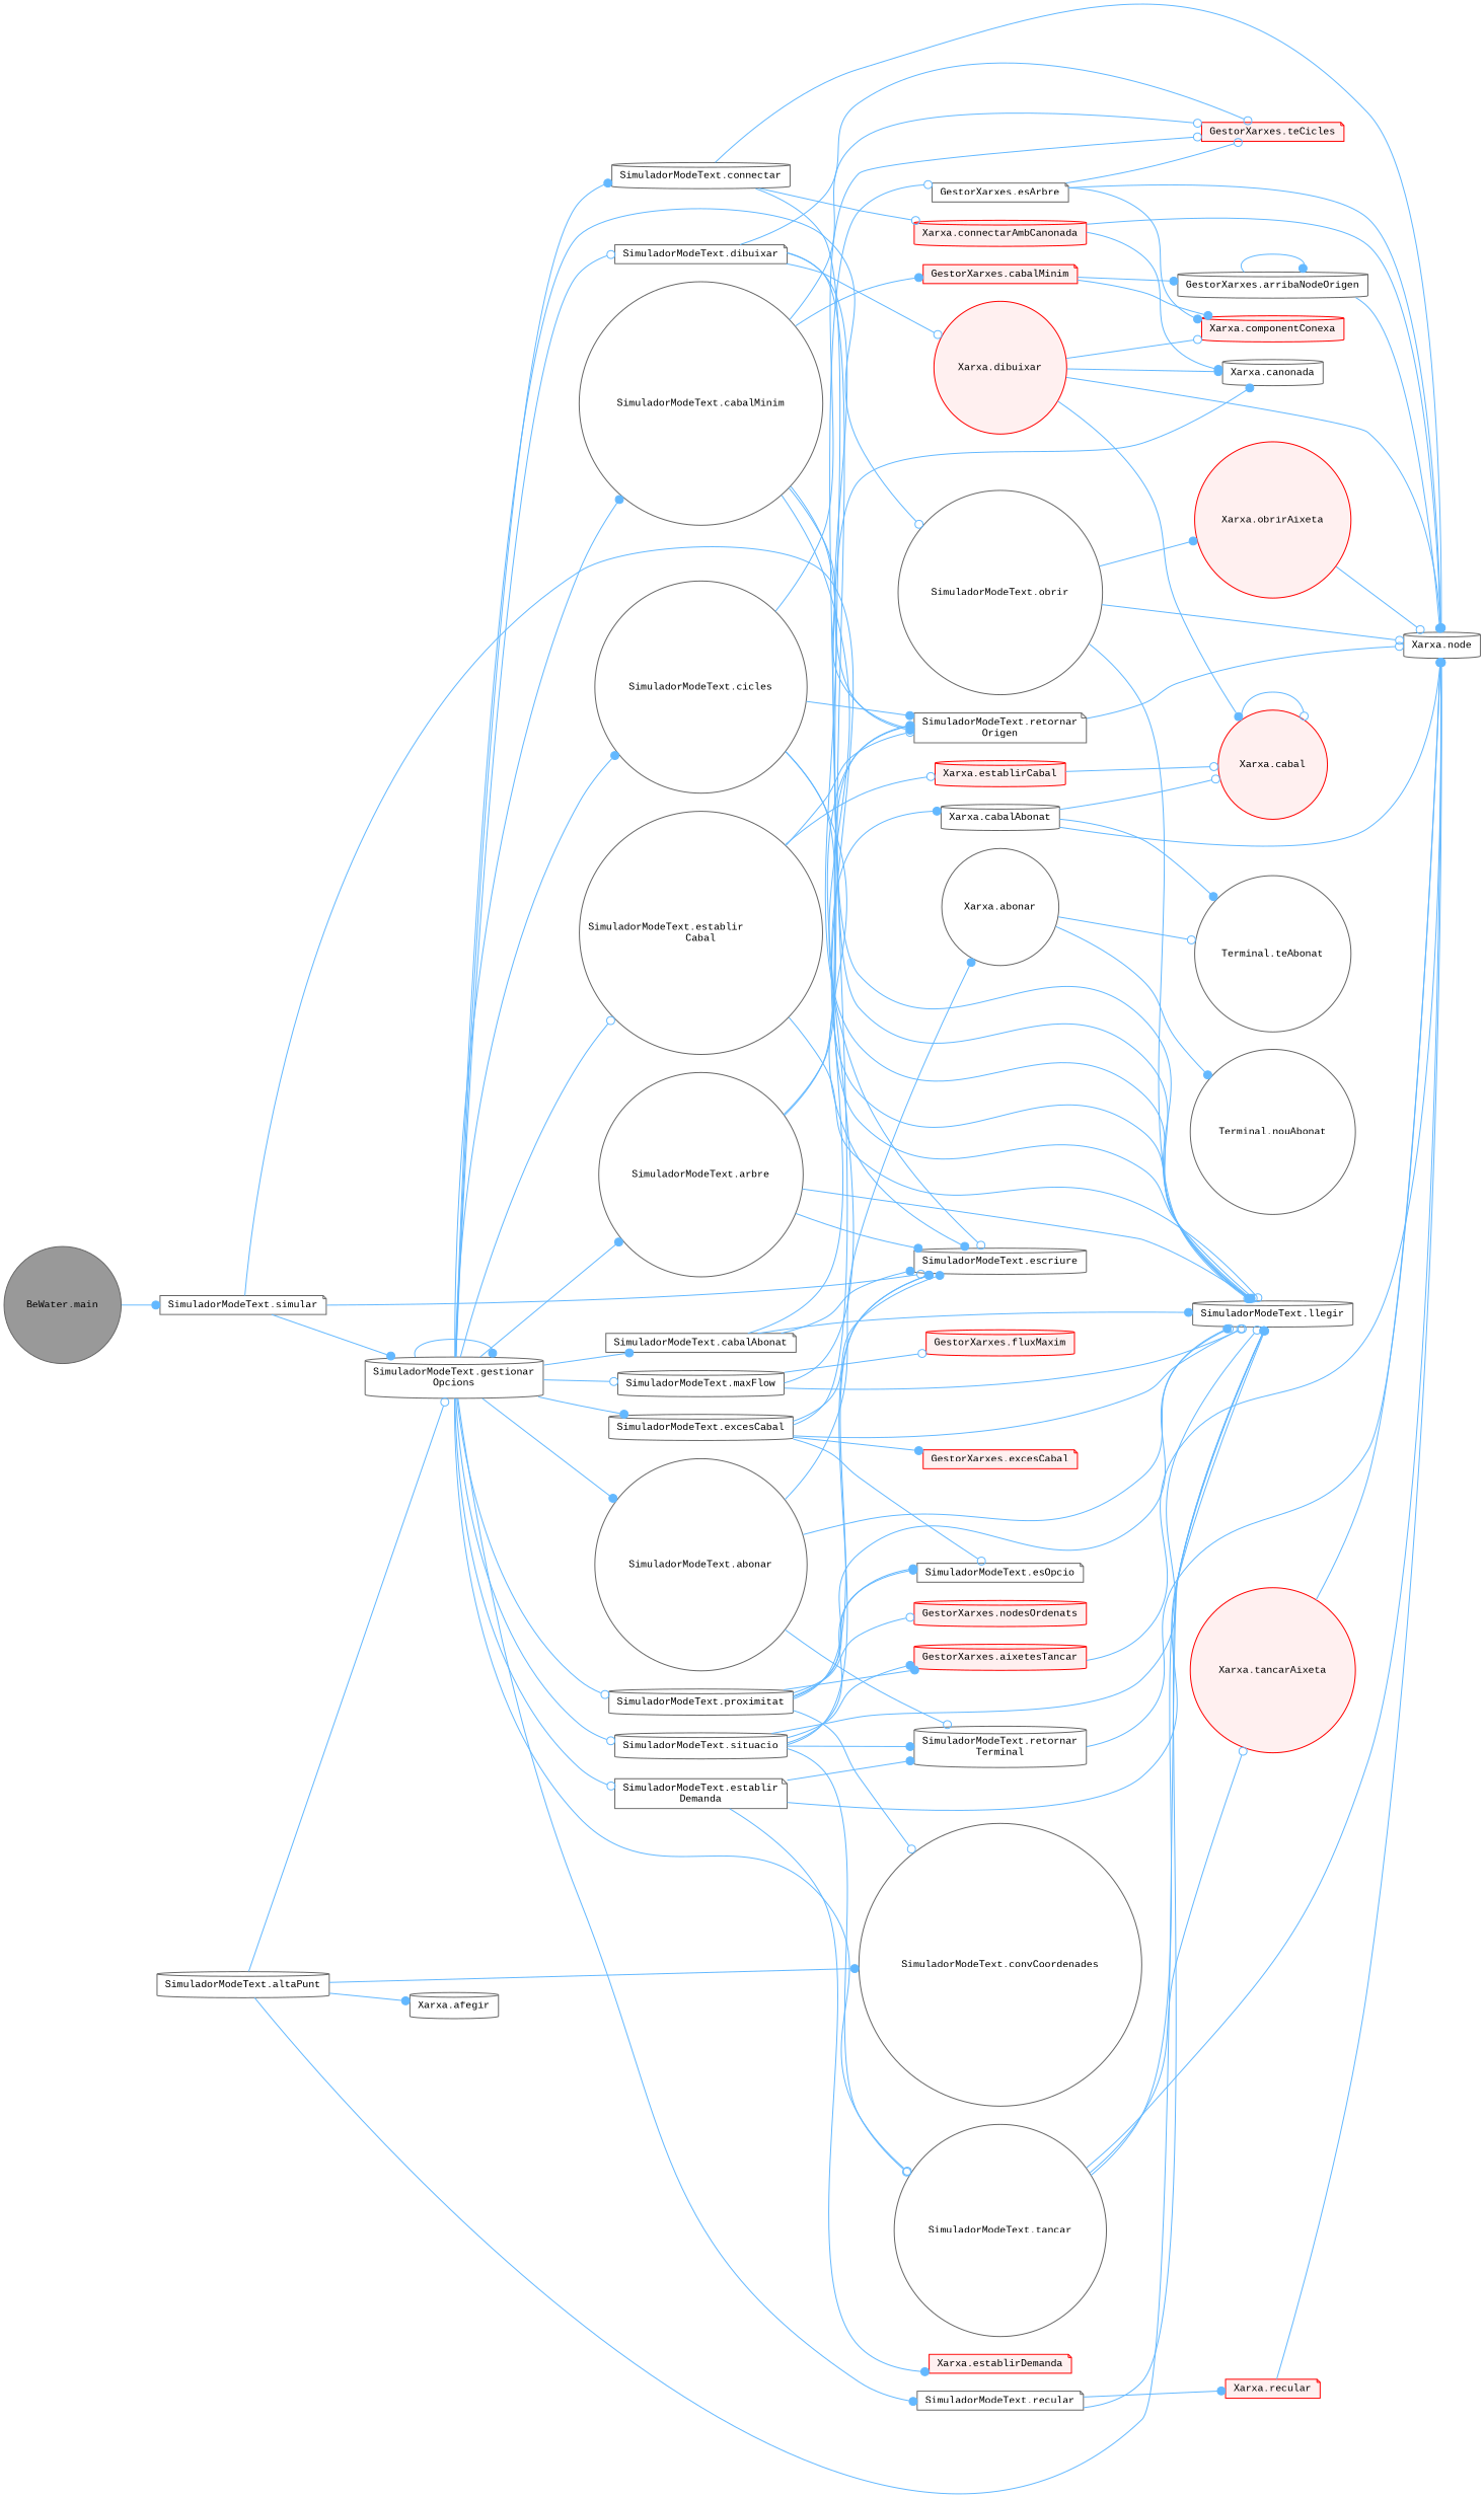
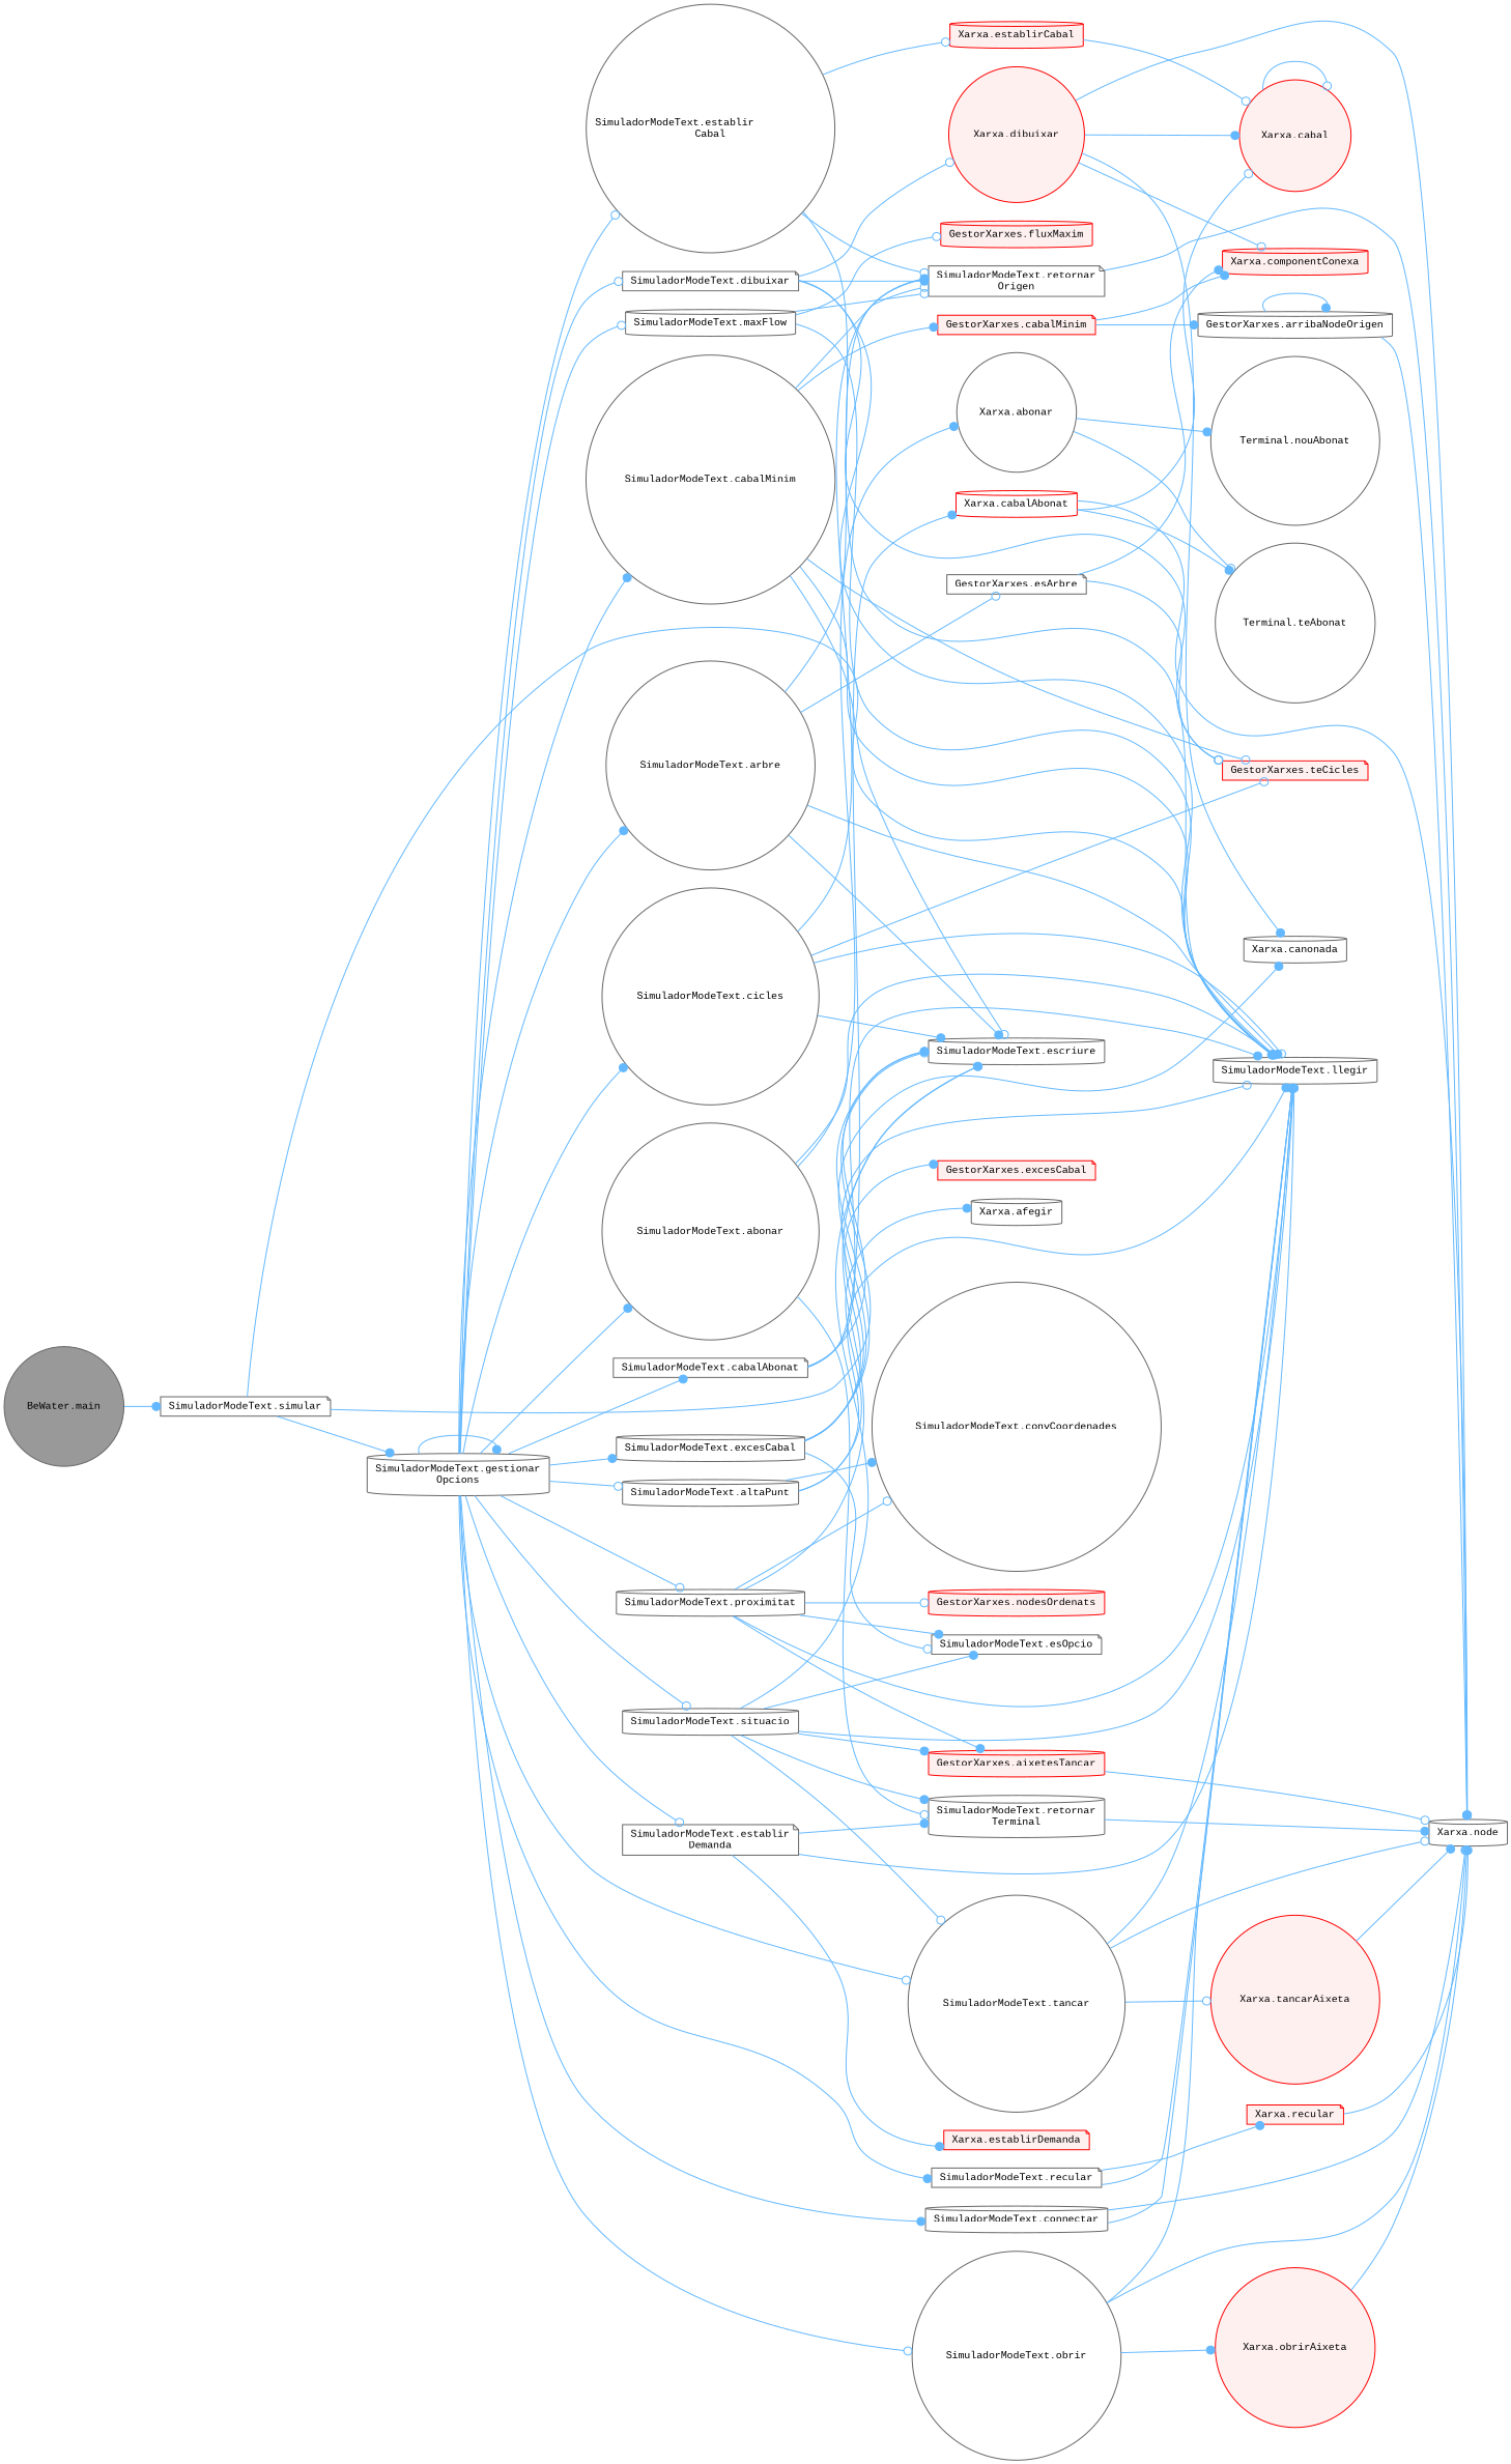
  digraph {
    fontname="Liberation Mono"
    rankdir=LR
    node [color=grey40 fillcolor=white fontname="Liberation Mono" fontsize=10 shape=cylinder style=filled]
    edge [arrowhead=dot color=steelblue1 fontname="Liberation Mono" fontsize=10 labelfontname=Helvetica labelfontsize=10 style=solid]
    n1 [color=gray40 fillcolor=grey60 fontcolor=black height=0.2 label="BeWater.main" shape=circle width=0.4]
    n2 [height=0.2 label="SimuladorModeText.simular" shape=note width=0.4]
    n3 [height=0.2 label="SimuladorModeText.escriure" width=0.4]
    n4 [height=0.2 label="SimuladorModeText.gestionar\lOpcions" width=0.4]
    n5 [height=0.2 label="SimuladorModeText.llegir" width=0.4]
    n6 [height=0.2 label="SimuladorModeText.abonar" shape=circle width=0.4]
    n7 [height=0.2 label="SimuladorModeText.altaPunt" width=0.4]
    n8 [height=0.2 label="SimuladorModeText.arbre" shape=circle width=0.4]
    n9 [height=0.2 label="SimuladorModeText.cabalAbonat" shape=note width=0.4]
    n10 [height=0.2 label="SimuladorModeText.cabalMinim" shape=circle width=0.4]
    n11 [height=0.2 label="SimuladorModeText.cicles" shape=circle width=0.4]
    n12 [height=0.2 label="SimuladorModeText.connectar" width=0.4]
    n13 [height=0.2 label="SimuladorModeText.dibuixar" shape=note width=0.4]
    n14 [height=0.2 label="SimuladorModeText.establir\lCabal" shape=circle width=0.4]
    n15 [height=0.2 label="SimuladorModeText.establir\lDemanda" shape=note width=0.4]
    n16 [height=0.2 label="SimuladorModeText.excesCabal" width=0.4]
    n17 [height=0.2 label="SimuladorModeText.maxFlow" width=0.4]
    n18 [height=0.2 label="SimuladorModeText.obrir" shape=circle width=0.4]
    n19 [height=0.2 label="SimuladorModeText.proximitat" width=0.4]
    n20 [height=0.2 label="SimuladorModeText.recular" shape=note width=0.4]
    n21 [height=0.2 label="SimuladorModeText.situacio" width=0.4]
    n22 [height=0.2 label="SimuladorModeText.tancar" shape=circle width=0.4]
    n23 [height=0.2 label="Xarxa.abonar" shape=circle width=0.4]
    n24 [height=0.2 label="SimuladorModeText.retornar\lTerminal" width=0.4]
    n25 [height=0.2 label="Xarxa.afegir" width=0.4]
    n26 [height=0.2 label="SimuladorModeText.convCoordenades" shape=circle width=0.4]
    n27 [height=0.2 label="GestorXarxes.esArbre" shape=note width=0.4]
    n28 [height=0.2 label="SimuladorModeText.retornar\lOrigen" shape=note width=0.4]
-   n29 [height=0.2 label="Xarxa.cabalAbonat" width=0.4]
+   n29 [color=red height=0.2 label="Xarxa.cabalAbonat" width=0.4]
    n30 [color=red fillcolor="#FFF0F0" height=0.2 label="GestorXarxes.teCicles" shape=note width=0.4]
    n31 [color=red fillcolor="#FFF0F0" height=0.2 label="GestorXarxes.cabalMinim" shape=note width=0.4]
    n32 [height=0.2 label="Xarxa.node" width=0.4]
-   n33 [color=red fillcolor="#FFF0F0" height=0.2 label="Xarxa.connectarAmbCanonada" width=0.4]
    n34 [color=red fillcolor="#FFF0F0" height=0.2 label="Xarxa.dibuixar" shape=circle width=0.4]
    n35 [color=red fillcolor="#FFF0F0" height=0.2 label="Xarxa.establirCabal" width=0.4]
    n36 [color=red fillcolor="#FFF0F0" height=0.2 label="Xarxa.establirDemanda" shape=note width=0.4]
    n37 [height=0.2 label="Xarxa.canonada" width=0.4]
    n38 [height=0.2 label="SimuladorModeText.esOpcio" shape=note width=0.4]
    n39 [color=red fillcolor="#FFF0F0" height=0.2 label="GestorXarxes.excesCabal" shape=note width=0.4]
    n40 [color=red fillcolor="#FFF0F0" height=0.2 label="GestorXarxes.fluxMaxim" width=0.4]
    n41 [color=red fillcolor="#FFF0F0" height=0.2 label="Xarxa.obrirAixeta" shape=circle width=0.4]
    n42 [color=red fillcolor="#FFF0F0" height=0.2 label="GestorXarxes.nodesOrdenats" width=0.4]
    n43 [color=red fillcolor="#FFF0F0" height=0.2 label="GestorXarxes.aixetesTancar" width=0.4]
    n44 [color=red fillcolor="#FFF0F0" height=0.2 label="Xarxa.recular" shape=note width=0.4]
    n45 [color=red fillcolor="#FFF0F0" height=0.2 label="Xarxa.tancarAixeta" shape=circle width=0.4]
    n46 [height=0.2 label="Terminal.nouAbonat" shape=circle width=0.4]
    n47 [height=0.2 label="Terminal.teAbonat" shape=circle width=0.4]
    n48 [color=red fillcolor="#FFF0F0" height=0.2 label="Xarxa.componentConexa" width=0.4]
    n49 [color=red fillcolor="#FFF0F0" height=0.2 label="Xarxa.cabal" shape=circle width=0.4]
    n50 [height=0.2 label="GestorXarxes.arribaNodeOrigen" width=0.4]
    n1 -> n2
    n2 -> n3 [arrowhead=odot]
    n2 -> n4
    n2 -> n5 [arrowhead=odot]
    n4 -> n4
    n4 -> n6
-   n7 -> n4 [arrowhead=odot]
+   n4 -> n7 [arrowhead=odot]
    n4 -> n8
    n4 -> n9
    n4 -> n10
    n4 -> n11
    n4 -> n12
    n4 -> n13 [arrowhead=odot]
    n4 -> n14 [arrowhead=odot]
    n4 -> n15 [arrowhead=odot]
    n4 -> n16
    n4 -> n17 [arrowhead=odot]
    n4 -> n18 [arrowhead=odot]
    n4 -> n19 [arrowhead=odot]
    n4 -> n20
    n4 -> n21 [arrowhead=odot]
    n4 -> n22 [arrowhead=odot]
    n6 -> n5 [arrowhead=odot]
    n6 -> n23
    n6 -> n24 [arrowhead=odot]
    n7 -> n5
    n7 -> n25
    n7 -> n26
    n8 -> n3
    n8 -> n5
    n8 -> n27 [arrowhead=odot]
    n8 -> n28
    n9 -> n3
    n9 -> n5
    n9 -> n29
    n10 -> n3 [arrowhead=odot]
    n10 -> n5
    n10 -> n28 [arrowhead=odot]
    n10 -> n30 [arrowhead=odot]
    n10 -> n31
    n11 -> n3
    n11 -> n5 [arrowhead=odot]
    n11 -> n28
    n11 -> n30 [arrowhead=odot]
    n12 -> n5
    n12 -> n32 [arrowhead=odot]
-   n12 -> n33 [arrowhead=odot]
    n13 -> n5
    n13 -> n28
    n13 -> n30 [arrowhead=odot]
    n13 -> n34 [arrowhead=odot]
    n14 -> n5 [arrowhead=odot]
    n14 -> n28 [arrowhead=odot]
    n14 -> n35 [arrowhead=odot]
    n15 -> n5 [arrowhead=odot]
    n15 -> n24
    n15 -> n36
    n16 -> n3
    n16 -> n5 [arrowhead=odot]
    n16 -> n37
    n16 -> n38 [arrowhead=odot]
    n16 -> n39
    n17 -> n5 [arrowhead=odot]
    n17 -> n28 [arrowhead=odot]
    n17 -> n40 [arrowhead=odot]
    n18 -> n5 [arrowhead=odot]
    n18 -> n32 [arrowhead=odot]
    n18 -> n41
    n19 -> n3
    n19 -> n5
    n19 -> n26 [arrowhead=odot]
    n19 -> n38
    n19 -> n42 [arrowhead=odot]
    n19 -> n43
    n20 -> n5
    n20 -> n44
    n21 -> n3 [arrowhead=odot]
    n21 -> n5 [arrowhead=odot]
    n21 -> n22 [arrowhead=odot]
    n21 -> n24
    n21 -> n38
    n21 -> n43
    n22 -> n5
    n22 -> n32 [arrowhead=odot]
    n22 -> n45 [arrowhead=odot]
    n23 -> n46
    n23 -> n47 [arrowhead=odot]
    n24 -> n32
    n27 -> n30 [arrowhead=odot]
-   n27 -> n32 [arrowhead=odot]
    n27 -> n48
    n28 -> n32 [arrowhead=odot]
    n29 -> n32
    n29 -> n47
    n29 -> n49 [arrowhead=odot]
    n31 -> n48
    n31 -> n50
-   n33 -> n32
-   n33 -> n37
    n34 -> n32 [arrowhead=odot]
    n34 -> n37
    n34 -> n48 [arrowhead=odot]
    n34 -> n49
    n35 -> n49 [arrowhead=odot]
    n41 -> n32 [arrowhead=odot]
    n43 -> n32 [arrowhead=odot]
    n44 -> n32
    n45 -> n32
    n49 -> n49 [arrowhead=odot]
    n50 -> n32
    n50 -> n50
  }
